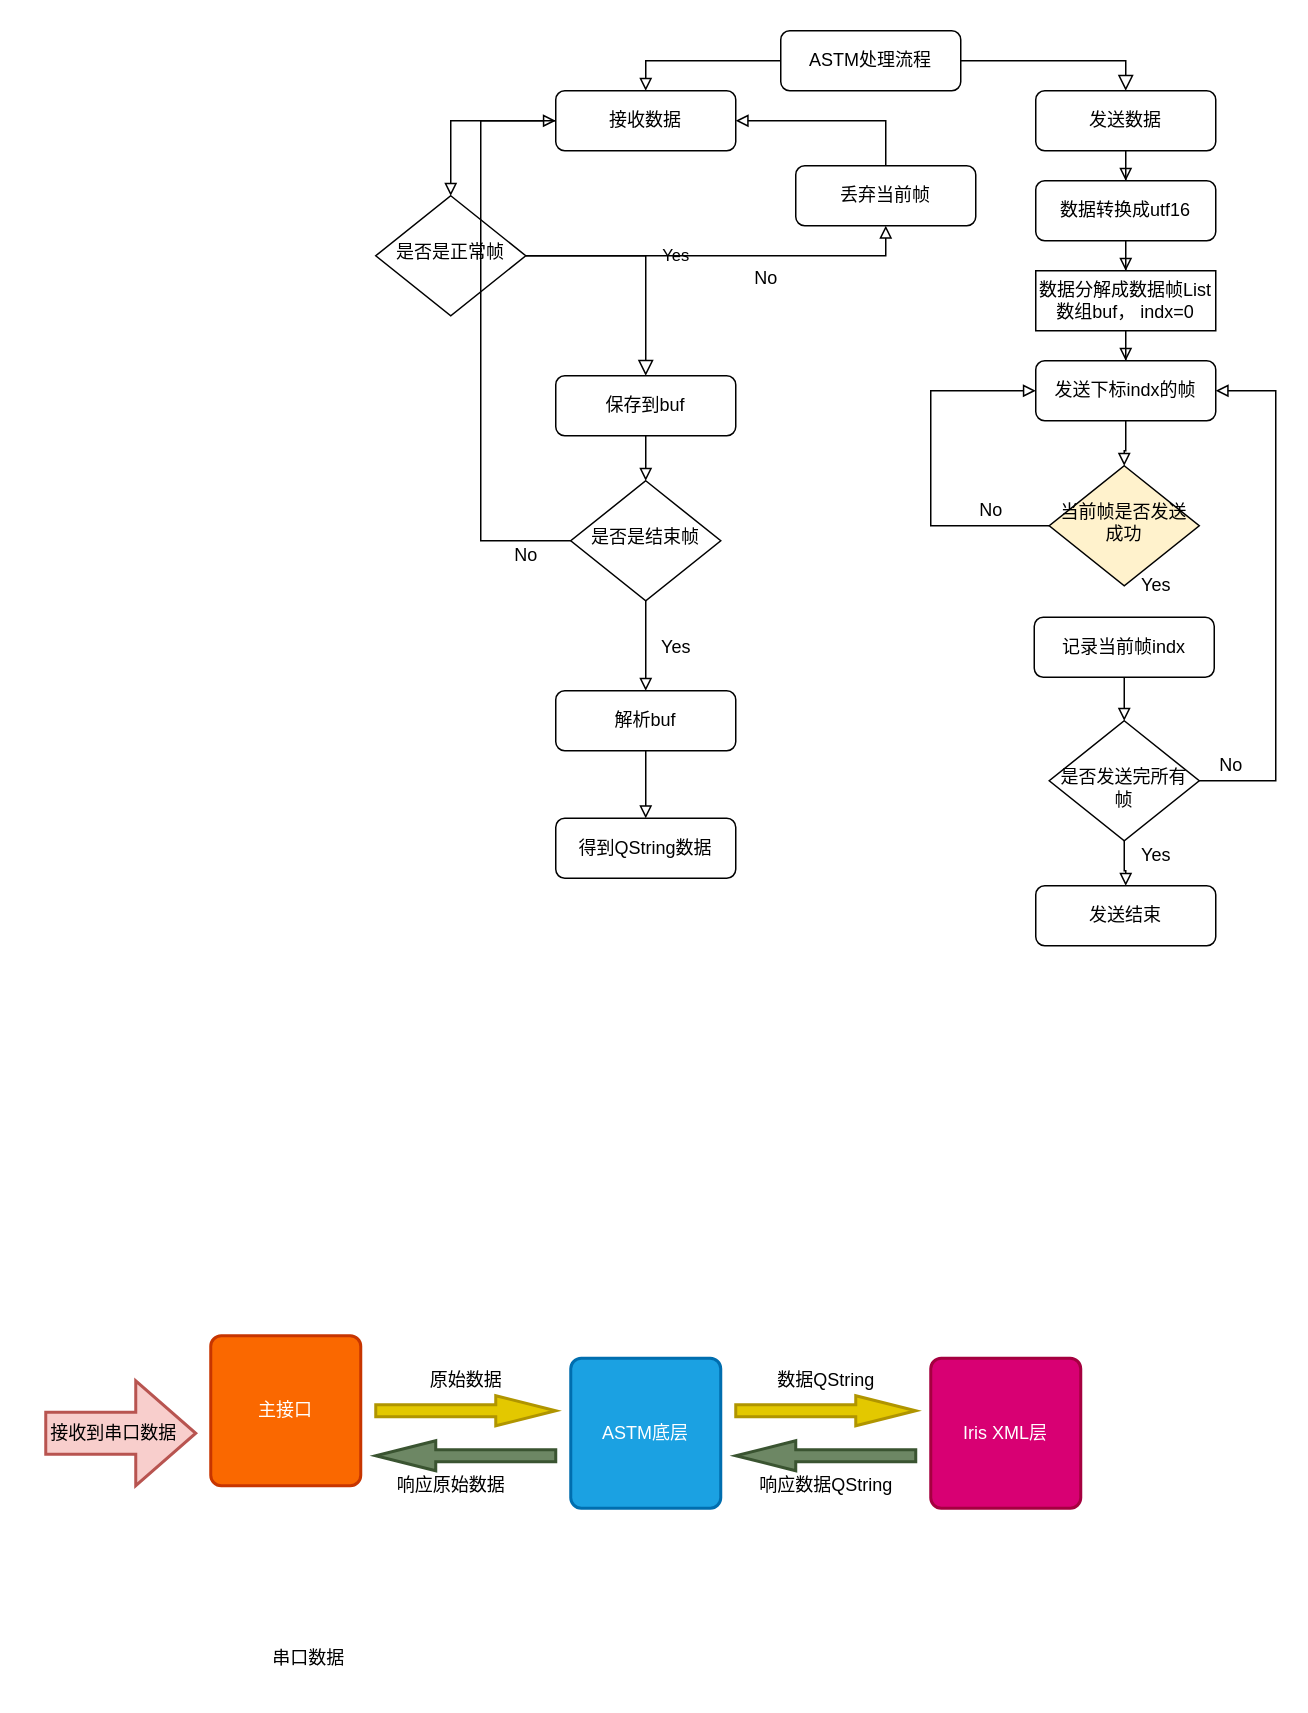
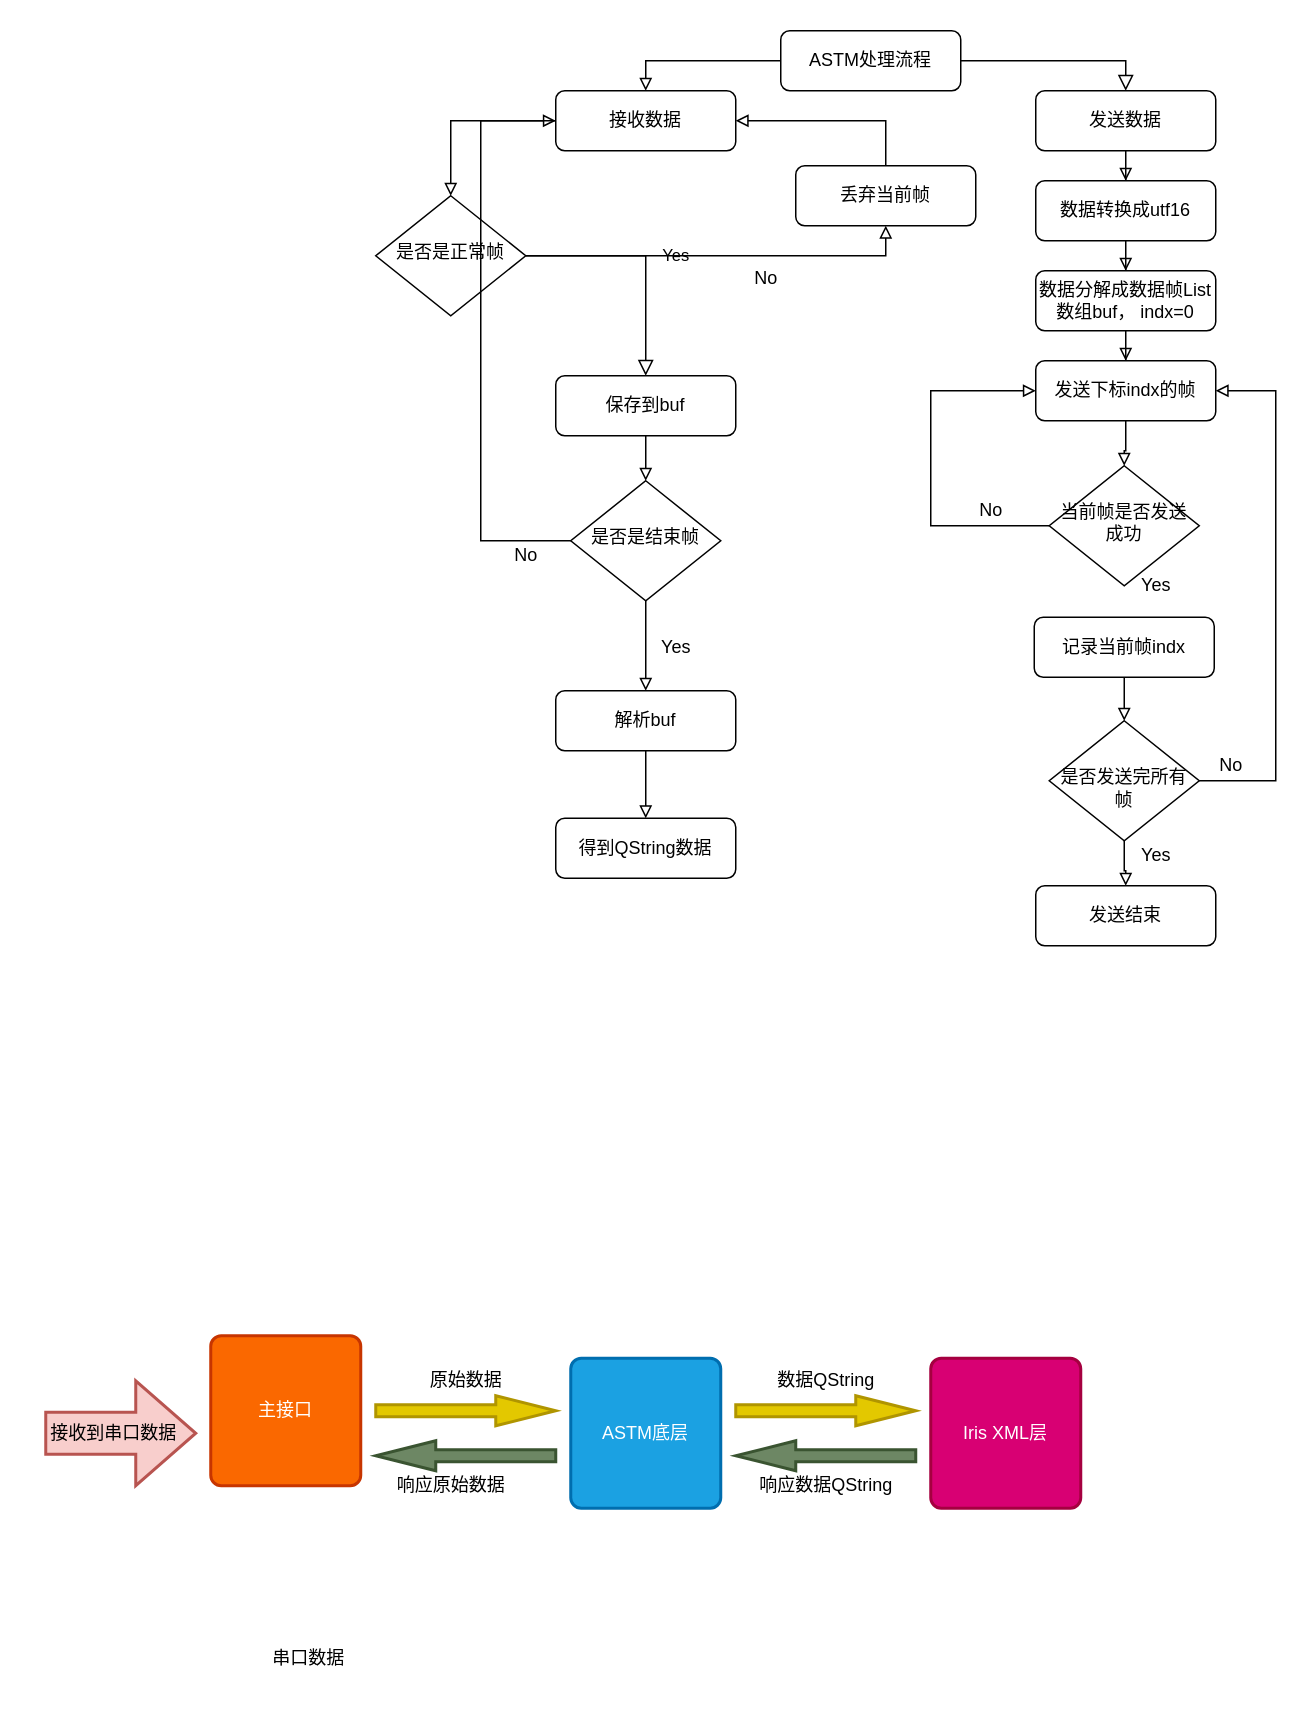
  <mxCell id="0" />
  <mxCell id="1" parent="0" />
  <mxCell id="2" value="" style="rounded=0;html=1;jettySize=auto;orthogonalLoop=1;fontSize=11;endArrow=block;endFill=0;endSize=8;strokeWidth=1;shadow=0;labelBackgroundColor=none;edgeStyle=orthogonalEdgeStyle;entryX=0.5;entryY=0;entryDx=0;entryDy=0;" parent="1" source="4" target="25" edge="1"><mxGeometry relative="1" as="geometry" /></mxCell>
  <mxCell id="3" style="edgeStyle=orthogonalEdgeStyle;rounded=0;orthogonalLoop=1;jettySize=auto;html=1;entryX=0.5;entryY=0;entryDx=0;entryDy=0;endArrow=block;endFill=0;" edge="1" parent="1" source="4" target="22"><mxGeometry relative="1" as="geometry" /></mxCell>
  <mxCell id="4" value="ASTM处理流程" style="rounded=1;whiteSpace=wrap;html=1;fontSize=12;glass=0;strokeWidth=1;shadow=0;" parent="1" vertex="1"><mxGeometry x="520" y="20" width="120" height="40" as="geometry" /></mxCell>
  <mxCell id="5" style="edgeStyle=orthogonalEdgeStyle;rounded=0;orthogonalLoop=1;jettySize=auto;html=1;exitX=0;exitY=0.5;exitDx=0;exitDy=0;entryX=0;entryY=0.5;entryDx=0;entryDy=0;startArrow=none;startFill=0;endArrow=block;endFill=0;" edge="1" parent="1" source="6" target="34"><mxGeometry relative="1" as="geometry"><Array as="points"><mxPoint x="620" y="350" /><mxPoint x="620" y="260" /></Array></mxGeometry></mxCell>
- <mxCell id="6" value="&lt;div&gt;当前帧是否发送成功&lt;br&gt;&lt;/div&gt;" style="rhombus;whiteSpace=wrap;html=1;shadow=0;fontFamily=Helvetica;fontSize=12;align=center;strokeWidth=1;spacing=6;spacingTop=-4;fillColor=#fff2cc;" parent="1" vertex="1"><mxGeometry x="699" y="310" width="100" height="80" as="geometry" /></mxCell>
+ <mxCell id="6" value="&lt;div&gt;当前帧是否发送成功&lt;br&gt;&lt;/div&gt;" style="rhombus;whiteSpace=wrap;html=1;shadow=0;fontFamily=Helvetica;fontSize=12;align=center;strokeWidth=1;spacing=6;spacingTop=-4;" parent="1" vertex="1"><mxGeometry x="699" y="310" width="100" height="80" as="geometry" /></mxCell>
  <mxCell id="7" value="" style="edgeStyle=orthogonalEdgeStyle;rounded=0;orthogonalLoop=1;jettySize=auto;html=1;startArrow=none;startFill=0;endArrow=block;endFill=0;" edge="1" parent="1" source="8" target="39"><mxGeometry relative="1" as="geometry" /></mxCell>
  <mxCell id="8" value="记录当前帧indx" style="rounded=1;whiteSpace=wrap;html=1;fontSize=12;glass=0;strokeWidth=1;shadow=0;" parent="1" vertex="1"><mxGeometry x="689" y="411" width="120" height="40" as="geometry" /></mxCell>
  <mxCell id="9" value="" style="edgeStyle=orthogonalEdgeStyle;rounded=0;orthogonalLoop=1;jettySize=auto;html=1;endArrow=block;endFill=0;" edge="1" parent="1" source="10" target="15"><mxGeometry relative="1" as="geometry" /></mxCell>
  <mxCell id="10" value="保存到buf" style="rounded=1;whiteSpace=wrap;html=1;fontSize=12;glass=0;strokeWidth=1;shadow=0;" vertex="1" parent="1"><mxGeometry x="370" y="250" width="120" height="40" as="geometry" /></mxCell>
  <mxCell id="11" value="Yes" style="rounded=0;html=1;jettySize=auto;orthogonalLoop=1;fontSize=11;endArrow=block;endFill=0;endSize=8;strokeWidth=1;shadow=0;labelBackgroundColor=none;edgeStyle=orthogonalEdgeStyle;entryX=0.5;entryY=0;entryDx=0;entryDy=0;" edge="1" source="13" target="10" parent="1"><mxGeometry y="20" relative="1" as="geometry"><mxPoint as="offset" /></mxGeometry></mxCell>
  <mxCell id="12" style="edgeStyle=orthogonalEdgeStyle;rounded=0;orthogonalLoop=1;jettySize=auto;html=1;entryX=0.5;entryY=1;entryDx=0;entryDy=0;endArrow=block;endFill=0;" edge="1" parent="1" source="13" target="19"><mxGeometry relative="1" as="geometry" /></mxCell>
  <mxCell id="13" value="是否是正常帧" style="rhombus;whiteSpace=wrap;html=1;shadow=0;fontFamily=Helvetica;fontSize=12;align=center;strokeWidth=1;spacing=6;spacingTop=-4;" vertex="1" parent="1"><mxGeometry x="250" y="130" width="100" height="80" as="geometry" /></mxCell>
  <mxCell id="14" value="" style="edgeStyle=orthogonalEdgeStyle;rounded=0;orthogonalLoop=1;jettySize=auto;html=1;startArrow=none;startFill=0;endArrow=block;endFill=0;" edge="1" parent="1" source="15" target="17"><mxGeometry relative="1" as="geometry" /></mxCell>
  <mxCell id="15" value="是否是结束帧" style="rhombus;whiteSpace=wrap;html=1;shadow=0;fontFamily=Helvetica;fontSize=12;align=center;strokeWidth=1;spacing=6;spacingTop=-4;" vertex="1" parent="1"><mxGeometry x="380" y="320" width="100" height="80" as="geometry" /></mxCell>
  <mxCell id="16" value="" style="edgeStyle=orthogonalEdgeStyle;rounded=0;orthogonalLoop=1;jettySize=auto;html=1;endArrow=block;endFill=0;" edge="1" parent="1" source="17" target="23"><mxGeometry relative="1" as="geometry" /></mxCell>
  <mxCell id="17" value="解析buf" style="rounded=1;whiteSpace=wrap;html=1;fontSize=12;glass=0;strokeWidth=1;shadow=0;" vertex="1" parent="1"><mxGeometry x="370" y="460" width="120" height="40" as="geometry" /></mxCell>
  <mxCell id="18" style="edgeStyle=orthogonalEdgeStyle;rounded=0;orthogonalLoop=1;jettySize=auto;html=1;endArrow=block;endFill=0;entryX=1;entryY=0.5;entryDx=0;entryDy=0;" edge="1" parent="1" source="19" target="22"><mxGeometry relative="1" as="geometry"><mxPoint x="500" y="80" as="targetPoint" /><Array as="points"><mxPoint x="590" y="80" /></Array></mxGeometry></mxCell>
  <mxCell id="19" value="丢弃当前帧" style="rounded=1;whiteSpace=wrap;html=1;fontSize=12;glass=0;strokeWidth=1;shadow=0;" vertex="1" parent="1"><mxGeometry x="530" y="110" width="120" height="40" as="geometry" /></mxCell>
  <mxCell id="20" value="" style="edgeStyle=orthogonalEdgeStyle;rounded=0;orthogonalLoop=1;jettySize=auto;html=1;endArrow=block;endFill=0;" edge="1" parent="1" source="22" target="13"><mxGeometry relative="1" as="geometry" /></mxCell>
  <mxCell id="21" style="edgeStyle=orthogonalEdgeStyle;rounded=0;orthogonalLoop=1;jettySize=auto;html=1;endArrow=none;endFill=0;entryX=0;entryY=0.5;entryDx=0;entryDy=0;startArrow=block;startFill=0;" edge="1" parent="1" source="22" target="15"><mxGeometry relative="1" as="geometry"><mxPoint x="300" y="290" as="targetPoint" /><Array as="points"><mxPoint x="320" y="80" /><mxPoint x="320" y="360" /></Array></mxGeometry></mxCell>
  <mxCell id="22" value="接收数据" style="rounded=1;whiteSpace=wrap;html=1;fontSize=12;glass=0;strokeWidth=1;shadow=0;" vertex="1" parent="1"><mxGeometry x="370" y="60" width="120" height="40" as="geometry" /></mxCell>
  <mxCell id="23" value="得到QString数据" style="rounded=1;whiteSpace=wrap;html=1;fontSize=12;glass=0;strokeWidth=1;shadow=0;" vertex="1" parent="1"><mxGeometry x="370" y="545" width="120" height="40" as="geometry" /></mxCell>
  <mxCell id="24" value="" style="edgeStyle=orthogonalEdgeStyle;rounded=0;orthogonalLoop=1;jettySize=auto;html=1;endArrow=block;endFill=0;" edge="1" parent="1" source="25" target="27"><mxGeometry relative="1" as="geometry" /></mxCell>
  <mxCell id="25" value="发送数据" style="rounded=1;whiteSpace=wrap;html=1;fontSize=12;glass=0;strokeWidth=1;shadow=0;" vertex="1" parent="1"><mxGeometry x="690" y="60" width="120" height="40" as="geometry" /></mxCell>
  <mxCell id="26" value="" style="edgeStyle=orthogonalEdgeStyle;rounded=0;orthogonalLoop=1;jettySize=auto;html=1;endArrow=block;endFill=0;" edge="1" parent="1" source="27" target="29"><mxGeometry relative="1" as="geometry" /></mxCell>
  <mxCell id="27" value="数据转换成utf16" style="rounded=1;whiteSpace=wrap;html=1;fontSize=12;glass=0;strokeWidth=1;shadow=0;" vertex="1" parent="1"><mxGeometry x="690" y="120" width="120" height="40" as="geometry" /></mxCell>
  <mxCell id="28" value="" style="edgeStyle=orthogonalEdgeStyle;rounded=0;orthogonalLoop=1;jettySize=auto;html=1;startArrow=none;startFill=0;endArrow=block;endFill=0;" edge="1" parent="1" source="29" target="34"><mxGeometry relative="1" as="geometry" /></mxCell>
- <mxCell id="29" value="&lt;div&gt;数据分解成数据帧List数组buf， indx=0&lt;/div&gt;" style="whiteSpace=wrap;html=1;fontSize=12;glass=0;strokeWidth=1;shadow=0;rounded=0;" vertex="1" parent="1"><mxGeometry x="690" y="180" width="120" height="40" as="geometry" /></mxCell>
+ <mxCell id="29" value="&lt;div&gt;数据分解成数据帧List数组buf， indx=0&lt;/div&gt;" style="rounded=1;whiteSpace=wrap;html=1;fontSize=12;glass=0;strokeWidth=1;shadow=0;" vertex="1" parent="1"><mxGeometry x="690" y="180" width="120" height="40" as="geometry" /></mxCell>
  <mxCell id="30" value="Yes" style="text;html=1;align=center;verticalAlign=middle;resizable=0;points=[];autosize=1;strokeColor=none;fillColor=none;" vertex="1" parent="1"><mxGeometry x="430" y="416" width="40" height="30" as="geometry" /></mxCell>
  <mxCell id="31" value="No" style="text;html=1;align=center;verticalAlign=middle;resizable=0;points=[];autosize=1;strokeColor=none;fillColor=none;" vertex="1" parent="1"><mxGeometry x="330" y="355" width="40" height="30" as="geometry" /></mxCell>
  <mxCell id="32" value="No" style="text;html=1;align=center;verticalAlign=middle;resizable=0;points=[];autosize=1;strokeColor=none;fillColor=none;" vertex="1" parent="1"><mxGeometry x="490" y="170" width="40" height="30" as="geometry" /></mxCell>
  <mxCell id="33" value="" style="edgeStyle=orthogonalEdgeStyle;rounded=0;orthogonalLoop=1;jettySize=auto;html=1;startArrow=none;startFill=0;endArrow=block;endFill=0;" edge="1" parent="1" source="34" target="6"><mxGeometry relative="1" as="geometry" /></mxCell>
  <mxCell id="34" value="发送下标indx的帧" style="rounded=1;whiteSpace=wrap;html=1;fontSize=12;glass=0;strokeWidth=1;shadow=0;" vertex="1" parent="1"><mxGeometry x="690" y="240" width="120" height="40" as="geometry" /></mxCell>
  <mxCell id="35" value="Yes" style="text;html=1;align=center;verticalAlign=middle;resizable=0;points=[];autosize=1;strokeColor=none;fillColor=none;" vertex="1" parent="1"><mxGeometry x="750" y="375" width="40" height="30" as="geometry" /></mxCell>
  <mxCell id="36" value="No" style="text;html=1;align=center;verticalAlign=middle;resizable=0;points=[];autosize=1;strokeColor=none;fillColor=none;" vertex="1" parent="1"><mxGeometry x="640" y="325" width="40" height="30" as="geometry" /></mxCell>
  <mxCell id="37" style="edgeStyle=orthogonalEdgeStyle;rounded=0;orthogonalLoop=1;jettySize=auto;html=1;exitX=1;exitY=0.5;exitDx=0;exitDy=0;entryX=1;entryY=0.5;entryDx=0;entryDy=0;startArrow=none;startFill=0;endArrow=block;endFill=0;" edge="1" parent="1" source="39" target="34"><mxGeometry relative="1" as="geometry"><Array as="points"><mxPoint x="850" y="520" /><mxPoint x="850" y="260" /></Array></mxGeometry></mxCell>
  <mxCell id="38" value="" style="edgeStyle=orthogonalEdgeStyle;rounded=0;orthogonalLoop=1;jettySize=auto;html=1;startArrow=none;startFill=0;endArrow=block;endFill=0;" edge="1" parent="1" source="39" target="40"><mxGeometry relative="1" as="geometry" /></mxCell>
  <mxCell id="39" value="&lt;div&gt;&lt;br&gt;&lt;/div&gt;&lt;div&gt;是否发送完所有帧&lt;/div&gt;" style="rhombus;whiteSpace=wrap;html=1;shadow=0;fontFamily=Helvetica;fontSize=12;align=center;strokeWidth=1;spacing=6;spacingTop=-4;" vertex="1" parent="1"><mxGeometry x="699" y="480" width="100" height="80" as="geometry" /></mxCell>
  <mxCell id="40" value="发送结束" style="rounded=1;whiteSpace=wrap;html=1;fontSize=12;glass=0;strokeWidth=1;shadow=0;" vertex="1" parent="1"><mxGeometry x="690" y="590" width="120" height="40" as="geometry" /></mxCell>
  <mxCell id="41" value="No" style="text;html=1;align=center;verticalAlign=middle;resizable=0;points=[];autosize=1;strokeColor=none;fillColor=none;" vertex="1" parent="1"><mxGeometry x="800" y="495" width="40" height="30" as="geometry" /></mxCell>
  <mxCell id="42" value="Yes" style="text;html=1;align=center;verticalAlign=middle;resizable=0;points=[];autosize=1;strokeColor=none;fillColor=none;" vertex="1" parent="1"><mxGeometry x="750" y="555" width="40" height="30" as="geometry" /></mxCell>
  <mxCell id="43" value="" style="verticalLabelPosition=bottom;verticalAlign=top;html=1;strokeWidth=2;shape=mxgraph.arrows2.arrow;dy=0.6;dx=40;notch=0;fillColor=#f8cecc;strokeColor=#b85450;" vertex="1" parent="1"><mxGeometry x="30" y="920" width="100" height="70" as="geometry" /></mxCell>
  <mxCell id="44" value="ASTM底层" style="rounded=1;whiteSpace=wrap;html=1;absoluteArcSize=1;arcSize=14;strokeWidth=2;fillColor=#1ba1e2;strokeColor=#006EAF;fontColor=#ffffff;" vertex="1" parent="1"><mxGeometry x="380" y="905" width="100" height="100" as="geometry" /></mxCell>
  <mxCell id="45" value="Iris XML层" style="rounded=1;whiteSpace=wrap;html=1;absoluteArcSize=1;arcSize=14;strokeWidth=2;fillColor=#d80073;strokeColor=#A50040;fontColor=#ffffff;" vertex="1" parent="1"><mxGeometry x="620" y="905" width="100" height="100" as="geometry" /></mxCell>
  <mxCell id="46" value="串口数据" style="text;html=1;align=center;verticalAlign=middle;resizable=0;points=[];autosize=1;strokeColor=none;fillColor=none;" vertex="1" parent="1"><mxGeometry x="170" y="1090" width="70" height="30" as="geometry" /></mxCell>
  <mxCell id="47" value="" style="verticalLabelPosition=bottom;verticalAlign=top;html=1;strokeWidth=2;shape=mxgraph.arrows2.arrow;dy=0.6;dx=40;notch=0;fontColor=#000000;fillColor=#e3c800;strokeColor=#B09500;" vertex="1" parent="1"><mxGeometry x="490" y="930" width="120" height="20" as="geometry" /></mxCell>
  <mxCell id="48" value="" style="verticalLabelPosition=bottom;verticalAlign=top;html=1;strokeWidth=2;shape=mxgraph.arrows2.arrow;dy=0.6;dx=40;notch=0;fontColor=#ffffff;direction=west;fillColor=#6d8764;strokeColor=#3A5431;" vertex="1" parent="1"><mxGeometry x="490" y="960" width="120" height="20" as="geometry" /></mxCell>
  <mxCell id="49" value="响应数据QString" style="text;html=1;align=center;verticalAlign=middle;resizable=0;points=[];autosize=1;strokeColor=none;fillColor=none;fontColor=#000000;" vertex="1" parent="1"><mxGeometry x="495" y="975" width="110" height="30" as="geometry" /></mxCell>
  <mxCell id="50" value="数据QString" style="text;html=1;align=center;verticalAlign=middle;resizable=0;points=[];autosize=1;strokeColor=none;fillColor=none;fontColor=#000000;" vertex="1" parent="1"><mxGeometry x="505" y="905" width="90" height="30" as="geometry" /></mxCell>
  <mxCell id="51" value="&lt;font color=&quot;#FFFFFF&quot;&gt;主接口&lt;/font&gt;" style="rounded=1;whiteSpace=wrap;html=1;absoluteArcSize=1;arcSize=14;strokeWidth=2;fillColor=#fa6800;strokeColor=#C73500;fontColor=#000000;" vertex="1" parent="1"><mxGeometry x="140" y="890" width="100" height="100" as="geometry" /></mxCell>
  <mxCell id="52" value="" style="verticalLabelPosition=bottom;verticalAlign=top;html=1;strokeWidth=2;shape=mxgraph.arrows2.arrow;dy=0.6;dx=40;notch=0;fontColor=#000000;fillColor=#e3c800;strokeColor=#B09500;" vertex="1" parent="1"><mxGeometry x="250" y="930" width="120" height="20" as="geometry" /></mxCell>
  <mxCell id="53" value="" style="verticalLabelPosition=bottom;verticalAlign=top;html=1;strokeWidth=2;shape=mxgraph.arrows2.arrow;dy=0.6;dx=40;notch=0;fontColor=#ffffff;direction=west;fillColor=#6d8764;strokeColor=#3A5431;" vertex="1" parent="1"><mxGeometry x="250" y="960" width="120" height="20" as="geometry" /></mxCell>
  <mxCell id="54" value="接收到串口数据" style="text;html=1;align=center;verticalAlign=middle;resizable=0;points=[];autosize=1;strokeColor=none;fillColor=none;fontColor=#000000;" vertex="1" parent="1"><mxGeometry x="20" y="940" width="110" height="30" as="geometry" /></mxCell>
  <mxCell id="55" value="原始数据" style="text;html=1;align=center;verticalAlign=middle;resizable=0;points=[];autosize=1;strokeColor=none;fillColor=none;fontColor=#000000;" vertex="1" parent="1"><mxGeometry x="275" y="905" width="70" height="30" as="geometry" /></mxCell>
  <mxCell id="56" value="响应原始数据" style="text;html=1;align=center;verticalAlign=middle;resizable=0;points=[];autosize=1;strokeColor=none;fillColor=none;fontColor=#000000;" vertex="1" parent="1"><mxGeometry x="250" y="975" width="100" height="30" as="geometry" /></mxCell>
